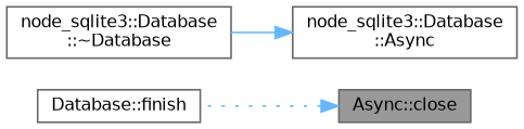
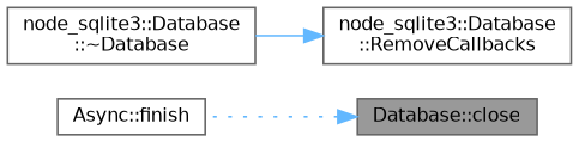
  digraph {
    rankdir=RL
    node [color=grey40 fillcolor=white fontname=Helvetica fontsize=10 shape=box style=filled]
    edge [color=steelblue1 dir=back fontname=Helvetica fontsize=10 labelfontname=Helvetica labelfontsize=10]
-   n1 [color=gray40 fillcolor=grey60 fontcolor=black height=0.2 label="Async::close" width=0.4]
-   n2 [height=0.2 label="Database::finish" width=0.4]
-   n3 [height=0.2 label="node_sqlite3::Database\l::Async" width=0.4]
+   n1 [color=gray40 fillcolor=grey60 fontcolor=black height=0.2 label="Database::close" width=0.4]
+   n2 [height=0.2 label="Async::finish" width=0.4]
+   n3 [height=0.2 label="node_sqlite3::Database\l::RemoveCallbacks" width=0.4]
    n4 [height=0.2 label="node_sqlite3::Database\l::~Database" width=0.4]
    n1 -> n2 [style=dotted]
    n3 -> n4 [style=solid]
  }
